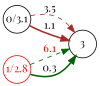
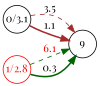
  digraph {
    fontname="Playfair Display"
    nodesep=0.25
    rankdir=LR
    ranksep=0.4
    node [fixedsize=true fontname="Playfair Display" fontsize=14 penwidth=1.0 shape=circle]
    edge [color=brown fontname="Playfair Display" fontsize=14 style=dashed]
    n1 [height=0.5 label="0/3.1"]
-   n2 [label=3 fixedsize=""]
+   n2 [label=9 fixedsize=""]
    n3 [color=red fontcolor=red height=0.5 label="1/2.8"]
    n1 -> n2 [label=3.5]
    n1 -> n2 [label=1.1 style=bold]
    n3 -> n2 [color=darkgreen fontcolor=red label=6.1]
    n3 -> n2 [color=darkgreen label=0.3 style=bold]
  }
